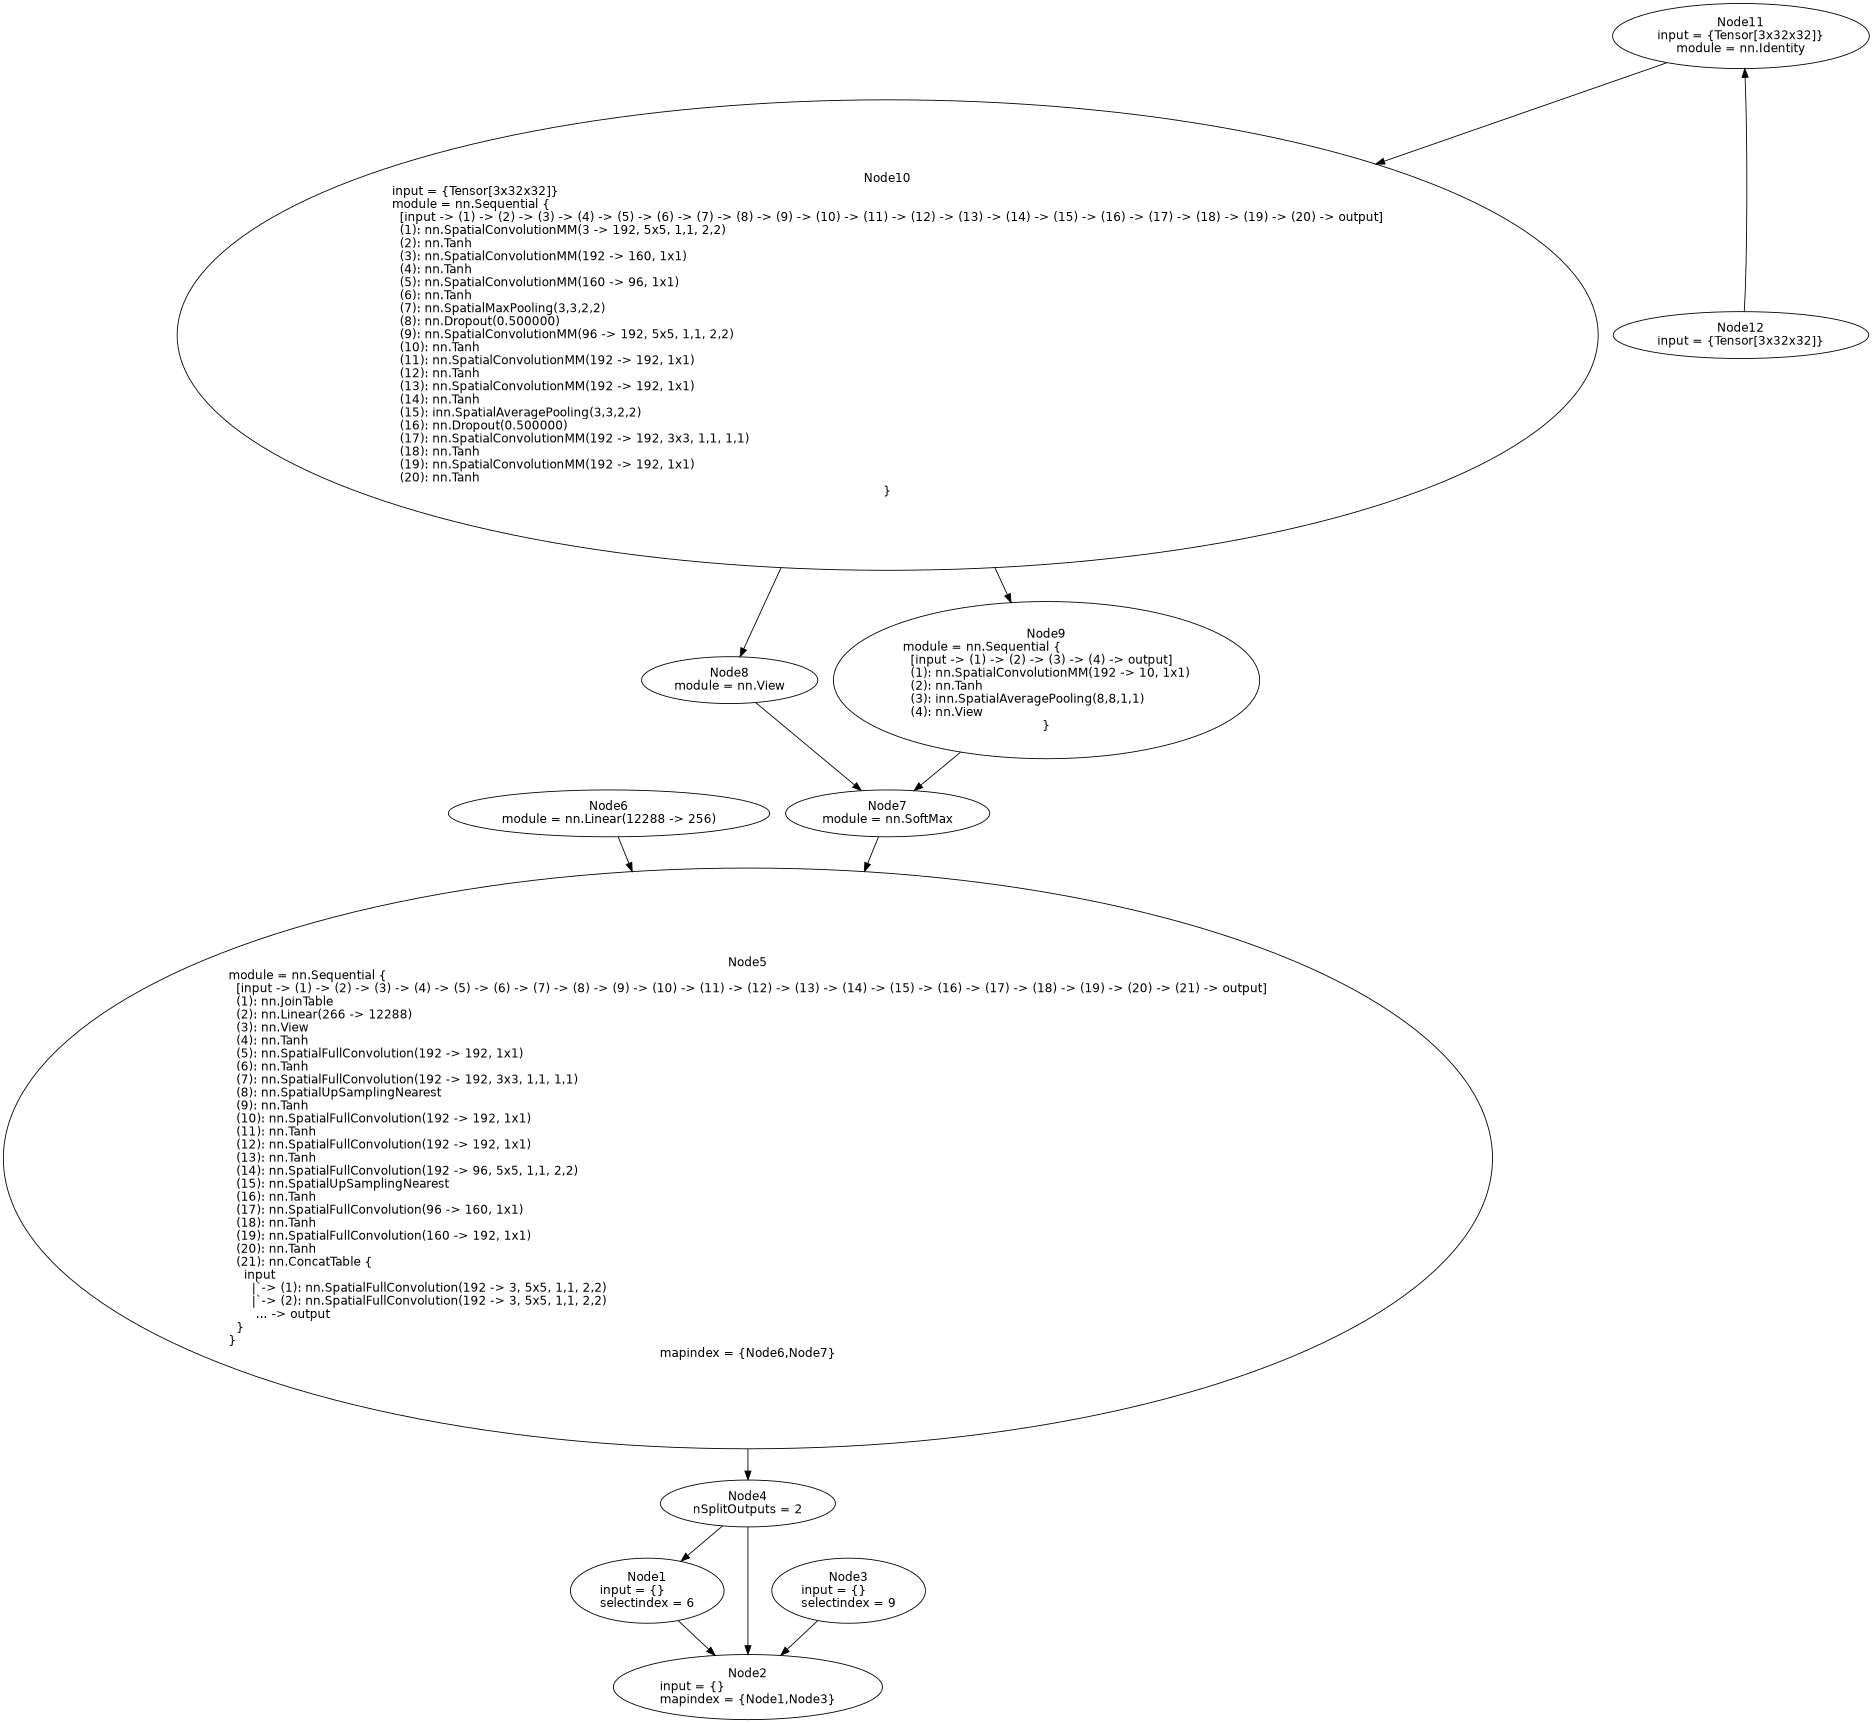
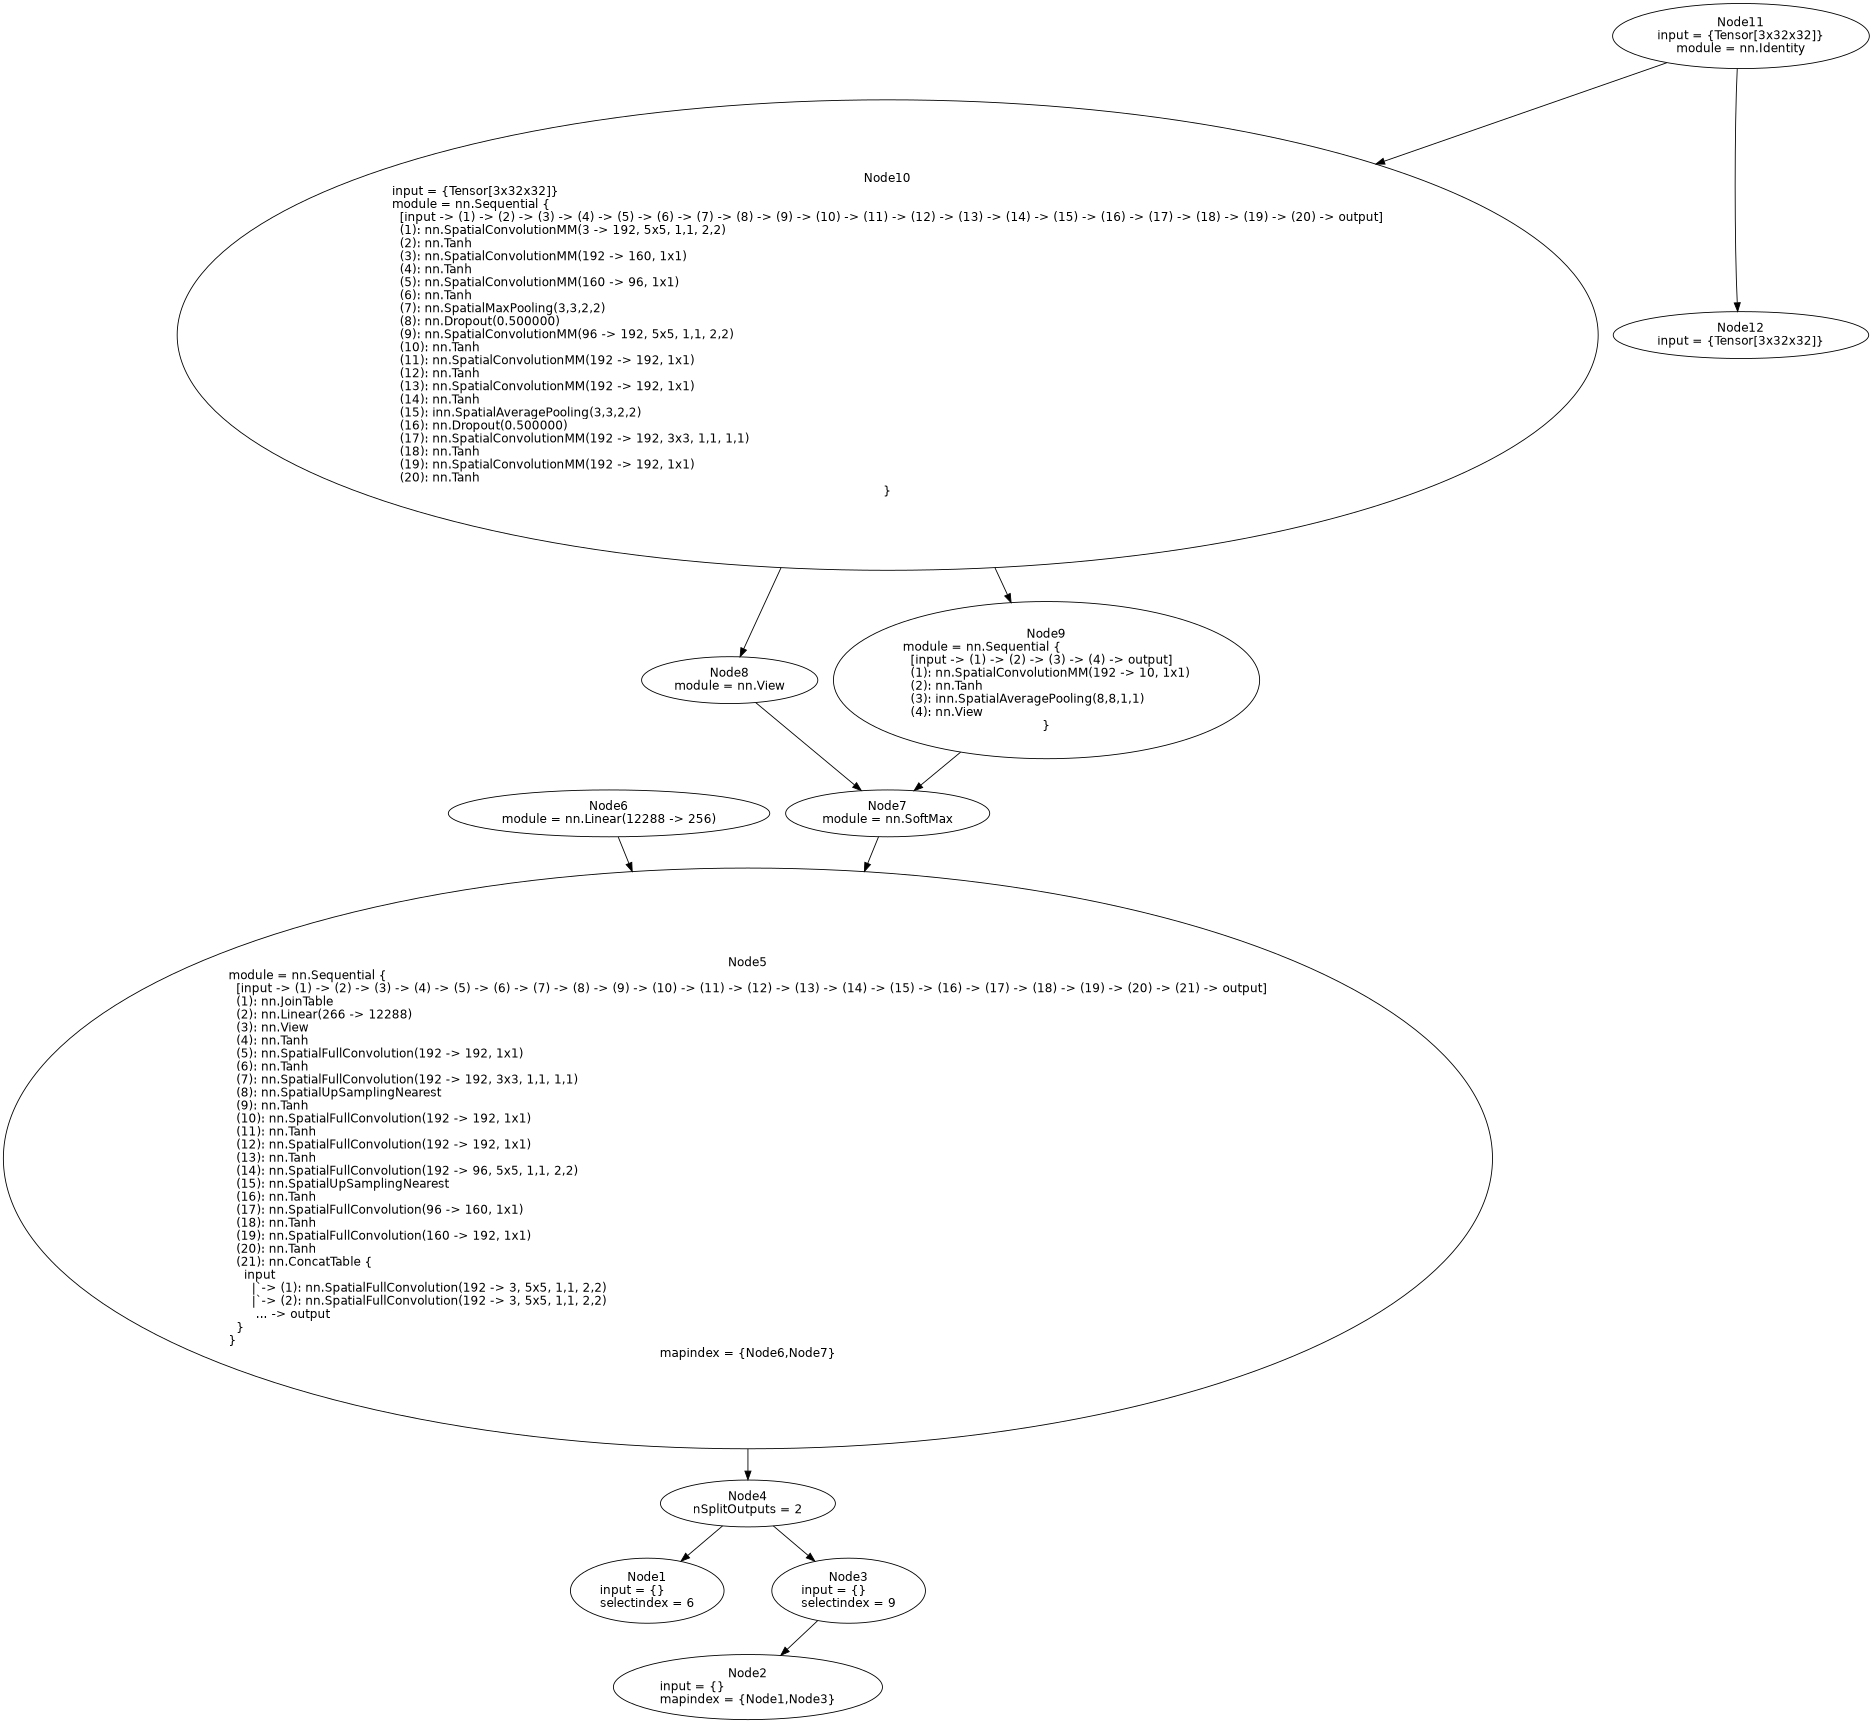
  digraph {
    fontname="DejaVu Sans"
    node [fontname="DejaVu Sans" shape=oval]
    edge [fontname="DejaVu Sans"]
    n1 [height=1.041 label="Node1\ninput = {}\lselectindex = 6" width=1.9543]
    n2 [height=1.041 label="Node2\ninput = {}\lmapindex = {Node1,Node3}" width=3.4507]
    n3 [height=1.041 label="Node3\ninput = {}\lselectindex = 9" width=1.9543]
    n4 [height=0.74639 label="Node4\nnSplitOutputs = 2" width=2.2307]
    n5 [height=9.2906 label="Node5\nmodule = nn.Sequential {\l  [input -> (1) -> (2) -> (3) -> (4) -> (5) -> (6) -> (7) -> (8) -> (9) -> (10) -> (11) -> (12) -> (13) -> (14) -> (15) -> (16) -> (17) -> (18) -> (19) -> (20) -> (21) -> output]\l  (1): nn.JoinTable\l  (2): nn.Linear(266 -> 12288)\l  (3): nn.View\l  (4): nn.Tanh\l  (5): nn.SpatialFullConvolution(192 -> 192, 1x1)\l  (6): nn.Tanh\l  (7): nn.SpatialFullConvolution(192 -> 192, 3x3, 1,1, 1,1)\l  (8): nn.SpatialUpSamplingNearest\l  (9): nn.Tanh\l  (10): nn.SpatialFullConvolution(192 -> 192, 1x1)\l  (11): nn.Tanh\l  (12): nn.SpatialFullConvolution(192 -> 192, 1x1)\l  (13): nn.Tanh\l  (14): nn.SpatialFullConvolution(192 -> 96, 5x5, 1,1, 2,2)\l  (15): nn.SpatialUpSamplingNearest\l  (16): nn.Tanh\l  (17): nn.SpatialFullConvolution(96 -> 160, 1x1)\l  (18): nn.Tanh\l  (19): nn.SpatialFullConvolution(160 -> 192, 1x1)\l  (20): nn.Tanh\l  (21): nn.ConcatTable {\l    input\l      |`-> (1): nn.SpatialFullConvolution(192 -> 3, 5x5, 1,1, 2,2)\l      |`-> (2): nn.SpatialFullConvolution(192 -> 3, 5x5, 1,1, 2,2)\l       ... -> output\l  }\l}\lmapindex = {Node6,Node7}" width=18.707]
    n6 [height=0.74639 label="Node6\nmodule = nn.Linear(12288 -> 256)" width=4.0942]
    n7 [height=0.74639 label="Node7\nmodule = nn.SoftMax" width=2.7262]
    n8 [height=0.74639 label="Node8\nmodule = nn.View" width=2.3452]
    n9 [height=2.5142 label="Node9\nmodule = nn.Sequential {\l  [input -> (1) -> (2) -> (3) -> (4) -> output]\l  (1): nn.SpatialConvolutionMM(192 -> 10, 1x1)\l  (2): nn.Tanh\l  (3): inn.SpatialAveragePooling(8,8,1,1)\l  (4): nn.View\l}" width=5.6143]
    n10 [height=7.5228 label="Node10\ninput = {Tensor[3x32x32]}\lmodule = nn.Sequential {\l  [input -> (1) -> (2) -> (3) -> (4) -> (5) -> (6) -> (7) -> (8) -> (9) -> (10) -> (11) -> (12) -> (13) -> (14) -> (15) -> (16) -> (17) -> (18) -> (19) -> (20) -> output]\l  (1): nn.SpatialConvolutionMM(3 -> 192, 5x5, 1,1, 2,2)\l  (2): nn.Tanh\l  (3): nn.SpatialConvolutionMM(192 -> 160, 1x1)\l  (4): nn.Tanh\l  (5): nn.SpatialConvolutionMM(160 -> 96, 1x1)\l  (6): nn.Tanh\l  (7): nn.SpatialMaxPooling(3,3,2,2)\l  (8): nn.Dropout(0.500000)\l  (9): nn.SpatialConvolutionMM(96 -> 192, 5x5, 1,1, 2,2)\l  (10): nn.Tanh\l  (11): nn.SpatialConvolutionMM(192 -> 192, 1x1)\l  (12): nn.Tanh\l  (13): nn.SpatialConvolutionMM(192 -> 192, 1x1)\l  (14): nn.Tanh\l  (15): inn.SpatialAveragePooling(3,3,2,2)\l  (16): nn.Dropout(0.500000)\l  (17): nn.SpatialConvolutionMM(192 -> 192, 3x3, 1,1, 1,1)\l  (18): nn.Tanh\l  (19): nn.SpatialConvolutionMM(192 -> 192, 1x1)\l  (20): nn.Tanh\l}" width=17.868]
    n11 [height=1.041 label="Node11\ninput = {Tensor[3x32x32]}\lmodule = nn.Identity" width=3.279]
    n12 [height=0.74639 label="Node12\ninput = {Tensor[3x32x32]}" width=3.279]
-   n1 -> n2
    n3 -> n2
    n4 -> n1
-   n4 -> n2
+   n4 -> n3
    n5 -> n4
    n6 -> n5
    n7 -> n5
    n8 -> n7
    n9 -> n7
    n10 -> n8
    n10 -> n9
    n11 -> n10
-   n12 -> n11
+   n11 -> n12
  }
